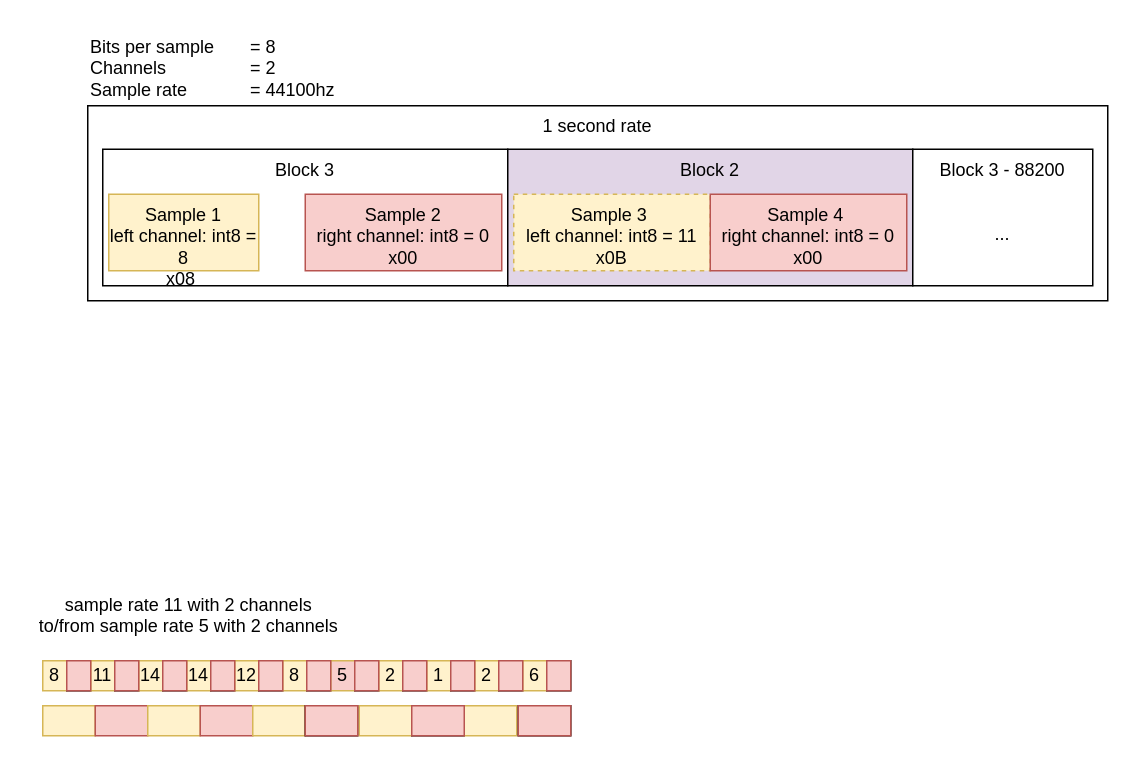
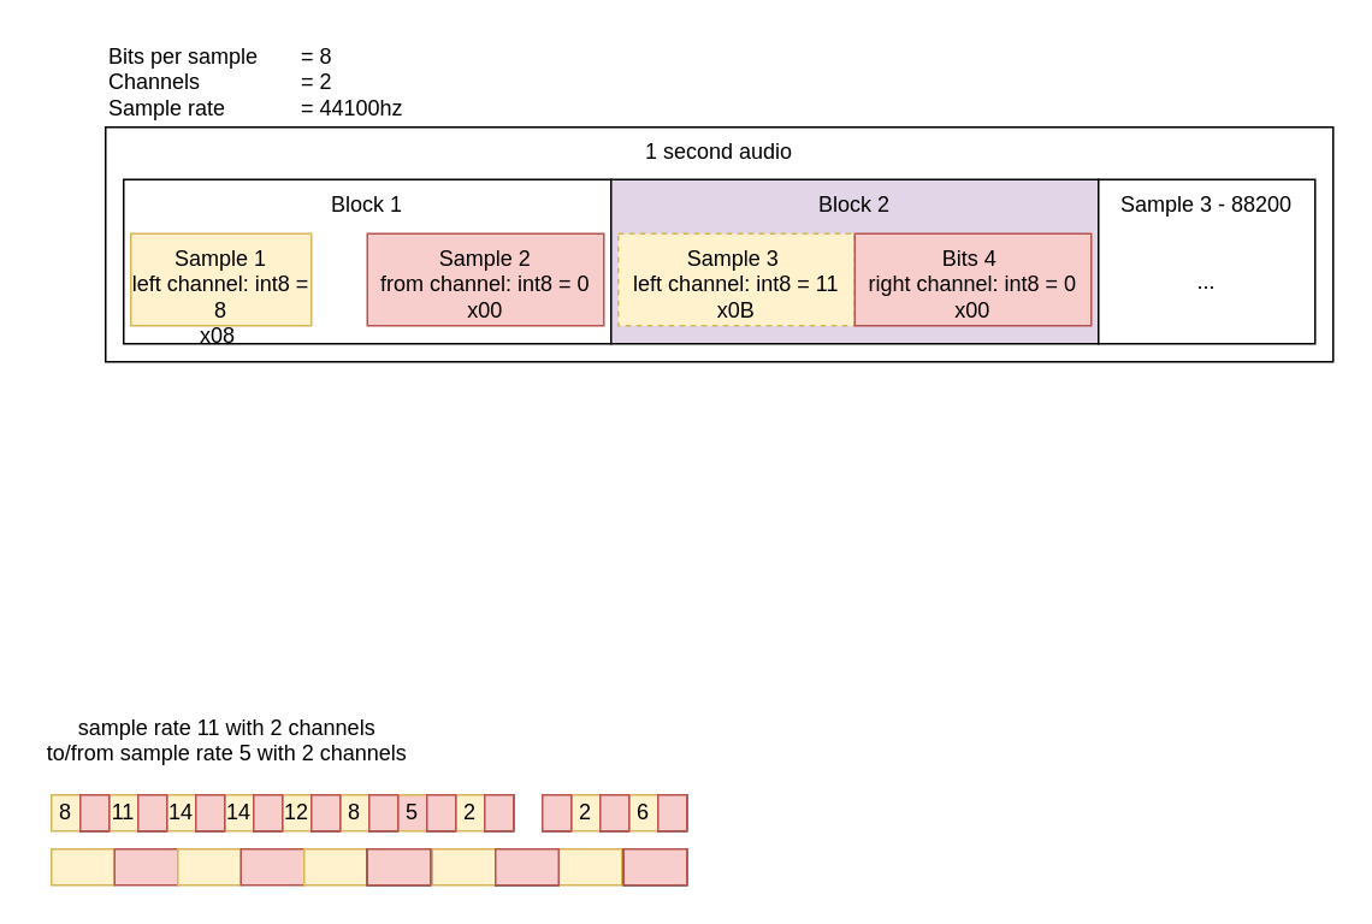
  <mxCell id="0" />
  <mxCell id="1" parent="0" />
- <mxCell id="2" value="1 second rate" style="rounded=0;whiteSpace=wrap;html=1;align=center;verticalAlign=top;" parent="1" vertex="1"><mxGeometry x="58" y="70" width="680" height="130" as="geometry" /></mxCell>
- <mxCell id="3" value="Block 3" style="rounded=0;whiteSpace=wrap;html=1;align=center;verticalAlign=top;" parent="1" vertex="1"><mxGeometry x="68" y="99" width="270" height="91" as="geometry" /></mxCell>
+ <mxCell id="2" value="1 second audio" style="rounded=0;whiteSpace=wrap;html=1;align=center;verticalAlign=top;" parent="1" vertex="1"><mxGeometry x="58" y="70" width="680" height="130" as="geometry" /></mxCell>
+ <mxCell id="3" value="Block 1" style="rounded=0;whiteSpace=wrap;html=1;align=center;verticalAlign=top;" parent="1" vertex="1"><mxGeometry x="68" y="99" width="270" height="91" as="geometry" /></mxCell>
  <mxCell id="4" value="Sample 1&lt;br&gt;left channel: int8 = 8&lt;br&gt;x08&amp;nbsp;" style="rounded=0;whiteSpace=wrap;html=1;verticalAlign=top;fillColor=#fff2cc;strokeColor=#d6b656;" parent="1" vertex="1"><mxGeometry x="72" y="129" width="100" height="51" as="geometry" /></mxCell>
  <mxCell id="5" value="Bits per sample &lt;span style=&quot;white-space: pre&quot;&gt;&#09;&lt;/span&gt;= 8&lt;br&gt;Channels&lt;span&gt;&#09;&lt;span style=&quot;white-space: pre&quot;&gt;&#09;&lt;/span&gt;&lt;span style=&quot;white-space: pre&quot;&gt;&#09;&lt;/span&gt;&lt;/span&gt;= 2&lt;br&gt;Sample rate&lt;span style=&quot;white-space: pre&quot;&gt;&#09;&lt;/span&gt;&lt;span style=&quot;white-space: pre&quot;&gt;&#09;&lt;/span&gt;= 44100hz" style="text;html=1;align=left;verticalAlign=middle;resizable=0;points=[];autosize=1;strokeColor=none;fillColor=none;" parent="1" vertex="1"><mxGeometry x="58" y="20" width="180" height="50" as="geometry" /></mxCell>
- <mxCell id="6" value="Sample 2&lt;br&gt;right channel: int8 = 0&lt;br&gt;x00" style="rounded=0;whiteSpace=wrap;html=1;verticalAlign=top;fillColor=#f8cecc;strokeColor=#b85450;" parent="1" vertex="1"><mxGeometry x="203" y="129" width="131" height="51" as="geometry" /></mxCell>
+ <mxCell id="6" value="Sample 2&lt;br&gt;from channel: int8 = 0&lt;br&gt;x00" style="rounded=0;whiteSpace=wrap;html=1;verticalAlign=top;fillColor=#f8cecc;strokeColor=#b85450;" parent="1" vertex="1"><mxGeometry x="203" y="129" width="131" height="51" as="geometry" /></mxCell>
  <mxCell id="7" value="Block 2" style="rounded=0;whiteSpace=wrap;html=1;align=center;verticalAlign=top;fillColor=#e1d5e7;" parent="1" vertex="1"><mxGeometry x="338" y="99" width="270" height="91" as="geometry" /></mxCell>
  <mxCell id="8" value="Sample 3&amp;nbsp;&lt;br&gt;left channel: int8 = 11&lt;br&gt;x0B" style="rounded=0;whiteSpace=wrap;html=1;verticalAlign=top;fillColor=#fff2cc;strokeColor=#d6b656;dashed=1;" parent="1" vertex="1"><mxGeometry x="342" y="129" width="131" height="51" as="geometry" /></mxCell>
- <mxCell id="9" value="Sample 4&amp;nbsp;&lt;br&gt;right channel: int8 = 0&lt;br&gt;x00" style="rounded=0;whiteSpace=wrap;html=1;verticalAlign=top;fillColor=#f8cecc;strokeColor=#b85450;" parent="1" vertex="1"><mxGeometry x="473" y="129" width="131" height="51" as="geometry" /></mxCell>
- <mxCell id="10" value="Block 3 - 882&lt;span style=&quot;text-align: left&quot;&gt;00&lt;br&gt;&lt;br&gt;&lt;br&gt;...&lt;br&gt;&lt;/span&gt;" style="rounded=0;whiteSpace=wrap;html=1;align=center;verticalAlign=top;" parent="1" vertex="1"><mxGeometry x="608" y="99" width="120" height="91" as="geometry" /></mxCell>
+ <mxCell id="9" value="Bits 4&amp;nbsp;&lt;br&gt;right channel: int8 = 0&lt;br&gt;x00" style="rounded=0;whiteSpace=wrap;html=1;verticalAlign=top;fillColor=#f8cecc;strokeColor=#b85450;" parent="1" vertex="1"><mxGeometry x="473" y="129" width="131" height="51" as="geometry" /></mxCell>
+ <mxCell id="10" value="Sample 3 - 882&lt;span style=&quot;text-align: left&quot;&gt;00&lt;br&gt;&lt;br&gt;&lt;br&gt;...&lt;br&gt;&lt;/span&gt;" style="rounded=0;whiteSpace=wrap;html=1;align=center;verticalAlign=top;" parent="1" vertex="1"><mxGeometry x="608" y="99" width="120" height="91" as="geometry" /></mxCell>
  <mxCell id="11" value="8" style="rounded=0;whiteSpace=wrap;html=1;align=center;verticalAlign=middle;fillColor=#fff2cc;strokeColor=#d6b656;" parent="1" vertex="1"><mxGeometry x="28" y="440" width="16" height="20" as="geometry" /></mxCell>
  <mxCell id="12" value="" style="rounded=0;whiteSpace=wrap;html=1;align=center;verticalAlign=top;" parent="1" vertex="1"><mxGeometry x="44" y="440" width="16" height="20" as="geometry" /></mxCell>
  <mxCell id="13" value="11" style="rounded=0;whiteSpace=wrap;html=1;align=center;verticalAlign=middle;fillColor=#fff2cc;strokeColor=#d6b656;" parent="1" vertex="1"><mxGeometry x="60" y="440" width="16" height="20" as="geometry" /></mxCell>
  <mxCell id="14" value="" style="rounded=0;whiteSpace=wrap;html=1;align=center;verticalAlign=top;" parent="1" vertex="1"><mxGeometry x="76" y="440" width="16" height="20" as="geometry" /></mxCell>
  <mxCell id="15" value="14" style="rounded=0;whiteSpace=wrap;html=1;align=center;verticalAlign=middle;fillColor=#fff2cc;strokeColor=#d6b656;" parent="1" vertex="1"><mxGeometry x="92" y="440" width="16" height="20" as="geometry" /></mxCell>
  <mxCell id="16" value="" style="rounded=0;whiteSpace=wrap;html=1;align=center;verticalAlign=top;" parent="1" vertex="1"><mxGeometry x="108" y="440" width="16" height="20" as="geometry" /></mxCell>
  <mxCell id="17" value="14" style="rounded=0;whiteSpace=wrap;html=1;align=center;verticalAlign=middle;fillColor=#fff2cc;strokeColor=#d6b656;" parent="1" vertex="1"><mxGeometry x="124" y="440" width="16" height="20" as="geometry" /></mxCell>
  <mxCell id="18" value="" style="rounded=0;whiteSpace=wrap;html=1;align=center;verticalAlign=top;" parent="1" vertex="1"><mxGeometry x="140" y="440" width="16" height="20" as="geometry" /></mxCell>
  <mxCell id="19" value="12" style="rounded=0;whiteSpace=wrap;html=1;align=center;verticalAlign=middle;fillColor=#fff2cc;strokeColor=#d6b656;" parent="1" vertex="1"><mxGeometry x="156" y="440" width="16" height="20" as="geometry" /></mxCell>
  <mxCell id="20" value="" style="rounded=0;whiteSpace=wrap;html=1;align=center;verticalAlign=top;" parent="1" vertex="1"><mxGeometry x="172" y="440" width="16" height="20" as="geometry" /></mxCell>
  <mxCell id="21" value="8" style="rounded=0;whiteSpace=wrap;html=1;align=center;verticalAlign=middle;fillColor=#fff2cc;strokeColor=#d6b656;" parent="1" vertex="1"><mxGeometry x="188" y="440" width="16" height="20" as="geometry" /></mxCell>
  <mxCell id="22" value="" style="rounded=0;whiteSpace=wrap;html=1;align=center;verticalAlign=top;" parent="1" vertex="1"><mxGeometry x="204" y="440" width="16" height="20" as="geometry" /></mxCell>
  <mxCell id="23" value="5" style="rounded=0;whiteSpace=wrap;html=1;align=center;verticalAlign=middle;fillColor=#f8cecc;strokeColor=#d6b656;" parent="1" vertex="1"><mxGeometry x="220" y="440" width="16" height="20" as="geometry" /></mxCell>
  <mxCell id="24" value="" style="rounded=0;whiteSpace=wrap;html=1;align=center;verticalAlign=top;" parent="1" vertex="1"><mxGeometry x="236" y="440" width="16" height="20" as="geometry" /></mxCell>
  <mxCell id="25" value="2" style="rounded=0;whiteSpace=wrap;html=1;align=center;verticalAlign=middle;fillColor=#fff2cc;strokeColor=#d6b656;" parent="1" vertex="1"><mxGeometry x="252" y="440" width="16" height="20" as="geometry" /></mxCell>
  <mxCell id="26" value="" style="rounded=0;whiteSpace=wrap;html=1;align=center;verticalAlign=top;" parent="1" vertex="1"><mxGeometry x="268" y="440" width="16" height="20" as="geometry" /></mxCell>
- <mxCell id="27" value="1" style="rounded=0;whiteSpace=wrap;html=1;align=center;verticalAlign=middle;fillColor=#fff2cc;strokeColor=#d6b656;" parent="1" vertex="1"><mxGeometry x="284" y="440" width="16" height="20" as="geometry" /></mxCell>
  <mxCell id="28" value="" style="rounded=0;whiteSpace=wrap;html=1;align=center;verticalAlign=top;" parent="1" vertex="1"><mxGeometry x="300" y="440" width="16" height="20" as="geometry" /></mxCell>
  <mxCell id="29" value="2" style="rounded=0;whiteSpace=wrap;html=1;align=center;verticalAlign=middle;fillColor=#fff2cc;strokeColor=#d6b656;" parent="1" vertex="1"><mxGeometry x="316" y="440" width="16" height="20" as="geometry" /></mxCell>
  <mxCell id="30" value="" style="rounded=0;whiteSpace=wrap;html=1;align=center;verticalAlign=top;" parent="1" vertex="1"><mxGeometry x="332" y="440" width="16" height="20" as="geometry" /></mxCell>
  <mxCell id="31" value="6" style="rounded=0;whiteSpace=wrap;html=1;align=center;verticalAlign=middle;fillColor=#fff2cc;strokeColor=#d6b656;" parent="1" vertex="1"><mxGeometry x="348" y="440" width="16" height="20" as="geometry" /></mxCell>
  <mxCell id="32" value="" style="rounded=0;whiteSpace=wrap;html=1;align=center;verticalAlign=top;" parent="1" vertex="1"><mxGeometry x="364" y="440" width="16" height="20" as="geometry" /></mxCell>
  <mxCell id="33" value="&lt;br&gt;&lt;br&gt;sample rate 11 with 2 channels&lt;br&gt;to/from sample rate 5 with 2 channels" style="text;html=1;align=center;verticalAlign=middle;resizable=0;points=[];autosize=1;strokeColor=none;fillColor=none;" parent="1" vertex="1"><mxGeometry x="20" y="365" width="210" height="60" as="geometry" /></mxCell>
  <mxCell id="34" value="" style="rounded=0;whiteSpace=wrap;html=1;align=center;verticalAlign=top;fillColor=#fff2cc;strokeColor=#d6b656;" parent="1" vertex="1"><mxGeometry x="28" y="470" width="35" height="20" as="geometry" /></mxCell>
  <mxCell id="35" value="" style="rounded=0;whiteSpace=wrap;html=1;align=center;verticalAlign=top;fillColor=#f8cecc;strokeColor=#b85450;" parent="1" vertex="1"><mxGeometry x="63" y="470" width="35" height="20" as="geometry" /></mxCell>
  <mxCell id="36" value="" style="rounded=0;whiteSpace=wrap;html=1;align=center;verticalAlign=top;fillColor=#fff2cc;strokeColor=#d6b656;" parent="1" vertex="1"><mxGeometry x="98" y="470" width="35" height="20" as="geometry" /></mxCell>
  <mxCell id="37" value="" style="rounded=0;whiteSpace=wrap;html=1;align=center;verticalAlign=top;fillColor=#f8cecc;strokeColor=#b85450;" parent="1" vertex="1"><mxGeometry x="133" y="470" width="35" height="20" as="geometry" /></mxCell>
  <mxCell id="38" value="" style="rounded=0;whiteSpace=wrap;html=1;align=center;verticalAlign=top;fillColor=#fff2cc;strokeColor=#d6b656;" parent="1" vertex="1"><mxGeometry x="168" y="470" width="35" height="20" as="geometry" /></mxCell>
  <mxCell id="39" value="" style="rounded=0;whiteSpace=wrap;html=1;align=center;verticalAlign=top;" parent="1" vertex="1"><mxGeometry x="203" y="470" width="35" height="20" as="geometry" /></mxCell>
  <mxCell id="40" value="" style="rounded=0;whiteSpace=wrap;html=1;align=center;verticalAlign=top;fillColor=#fff2cc;strokeColor=#d6b656;" parent="1" vertex="1"><mxGeometry x="239" y="470" width="35" height="20" as="geometry" /></mxCell>
  <mxCell id="41" value="" style="rounded=0;whiteSpace=wrap;html=1;align=center;verticalAlign=top;" parent="1" vertex="1"><mxGeometry x="274" y="470" width="35" height="20" as="geometry" /></mxCell>
  <mxCell id="42" value="" style="rounded=0;whiteSpace=wrap;html=1;align=center;verticalAlign=top;fillColor=#fff2cc;strokeColor=#d6b656;" parent="1" vertex="1"><mxGeometry x="309" y="470" width="35" height="20" as="geometry" /></mxCell>
  <mxCell id="43" value="" style="rounded=0;whiteSpace=wrap;html=1;align=center;verticalAlign=top;" parent="1" vertex="1"><mxGeometry x="345" y="470" width="35" height="20" as="geometry" /></mxCell>
  <mxCell id="44" value="" style="rounded=0;whiteSpace=wrap;html=1;align=center;verticalAlign=top;fillColor=#f8cecc;strokeColor=#b85450;" parent="1" vertex="1"><mxGeometry x="44" y="440" width="16" height="20" as="geometry" /></mxCell>
  <mxCell id="45" value="" style="rounded=0;whiteSpace=wrap;html=1;align=center;verticalAlign=top;fillColor=#f8cecc;strokeColor=#b85450;" parent="1" vertex="1"><mxGeometry x="76" y="440" width="16" height="20" as="geometry" /></mxCell>
  <mxCell id="46" value="" style="rounded=0;whiteSpace=wrap;html=1;align=center;verticalAlign=top;fillColor=#f8cecc;strokeColor=#b85450;" parent="1" vertex="1"><mxGeometry x="108" y="440" width="16" height="20" as="geometry" /></mxCell>
  <mxCell id="47" value="" style="rounded=0;whiteSpace=wrap;html=1;align=center;verticalAlign=top;fillColor=#f8cecc;strokeColor=#b85450;" parent="1" vertex="1"><mxGeometry x="140" y="440" width="16" height="20" as="geometry" /></mxCell>
  <mxCell id="48" value="" style="rounded=0;whiteSpace=wrap;html=1;align=center;verticalAlign=top;fillColor=#f8cecc;strokeColor=#b85450;" parent="1" vertex="1"><mxGeometry x="172" y="440" width="16" height="20" as="geometry" /></mxCell>
  <mxCell id="49" value="" style="rounded=0;whiteSpace=wrap;html=1;align=center;verticalAlign=top;fillColor=#f8cecc;strokeColor=#b85450;" parent="1" vertex="1"><mxGeometry x="204" y="440" width="16" height="20" as="geometry" /></mxCell>
  <mxCell id="50" value="" style="rounded=0;whiteSpace=wrap;html=1;align=center;verticalAlign=top;fillColor=#f8cecc;strokeColor=#b85450;" parent="1" vertex="1"><mxGeometry x="236" y="440" width="16" height="20" as="geometry" /></mxCell>
  <mxCell id="51" value="" style="rounded=0;whiteSpace=wrap;html=1;align=center;verticalAlign=top;fillColor=#f8cecc;strokeColor=#b85450;" parent="1" vertex="1"><mxGeometry x="268" y="440" width="16" height="20" as="geometry" /></mxCell>
  <mxCell id="52" value="" style="rounded=0;whiteSpace=wrap;html=1;align=center;verticalAlign=top;fillColor=#f8cecc;strokeColor=#b85450;" parent="1" vertex="1"><mxGeometry x="300" y="440" width="16" height="20" as="geometry" /></mxCell>
  <mxCell id="53" value="" style="rounded=0;whiteSpace=wrap;html=1;align=center;verticalAlign=top;fillColor=#f8cecc;strokeColor=#b85450;" parent="1" vertex="1"><mxGeometry x="332" y="440" width="16" height="20" as="geometry" /></mxCell>
  <mxCell id="54" value="" style="rounded=0;whiteSpace=wrap;html=1;align=center;verticalAlign=top;fillColor=#f8cecc;strokeColor=#b85450;" parent="1" vertex="1"><mxGeometry x="364" y="440" width="16" height="20" as="geometry" /></mxCell>
  <mxCell id="55" value="" style="rounded=0;whiteSpace=wrap;html=1;align=center;verticalAlign=top;fillColor=#f8cecc;strokeColor=#b85450;" parent="1" vertex="1"><mxGeometry x="345" y="470" width="35" height="20" as="geometry" /></mxCell>
  <mxCell id="56" value="" style="rounded=0;whiteSpace=wrap;html=1;align=center;verticalAlign=top;fillColor=#f8cecc;strokeColor=#b85450;" parent="1" vertex="1"><mxGeometry x="274" y="470" width="35" height="20" as="geometry" /></mxCell>
  <mxCell id="57" value="" style="rounded=0;whiteSpace=wrap;html=1;align=center;verticalAlign=top;fillColor=#f8cecc;strokeColor=#b85450;" parent="1" vertex="1"><mxGeometry x="203" y="470" width="35" height="20" as="geometry" /></mxCell>
